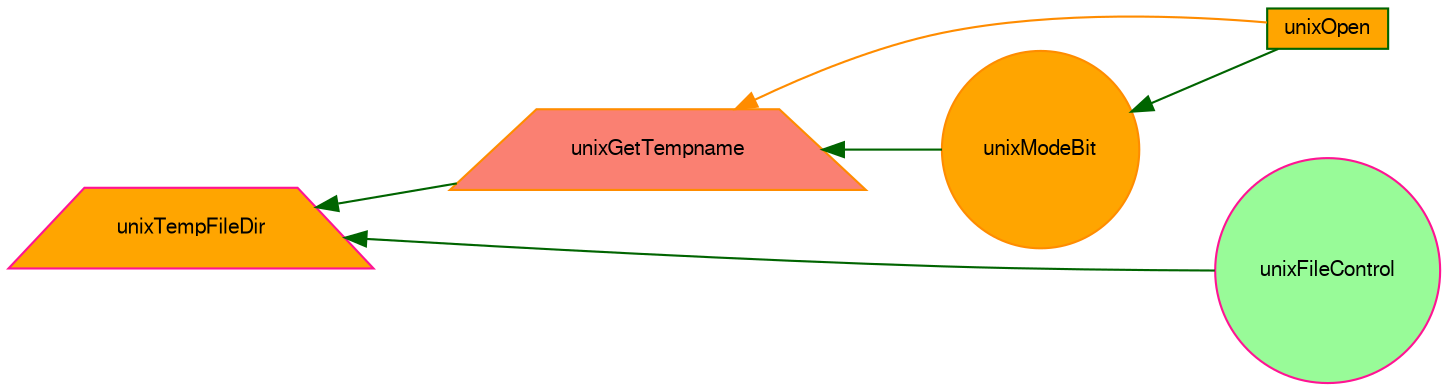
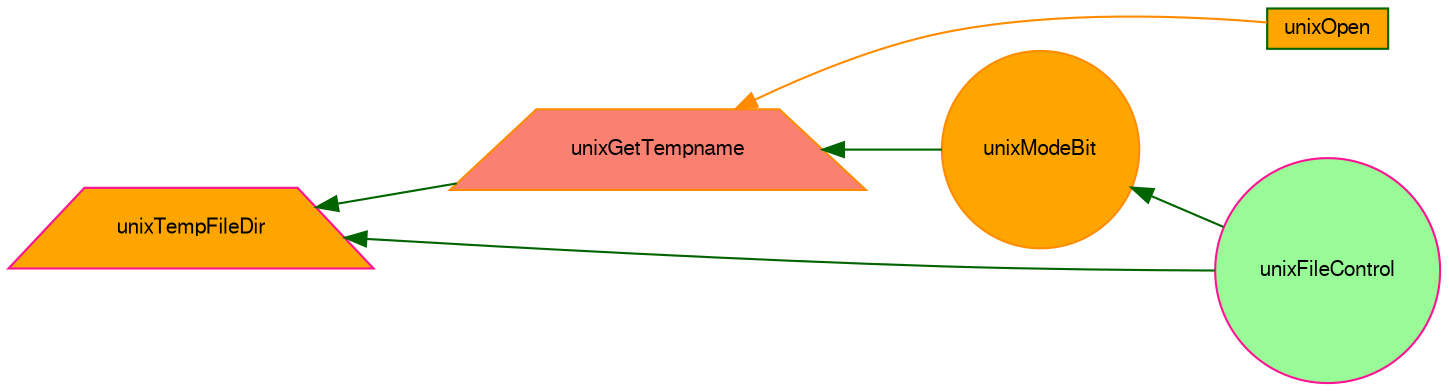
  digraph {
    rankdir=LR
    node [color=deeppink fillcolor=orange fontname=FreeSans fontsize=10 shape=trapezium style=filled]
    edge [color=darkgreen dir=back fontname=FreeSans fontsize=10 labelfontname=FreeSans labelfontsize=10 style=solid]
    n1 [fontcolor=black height=0.2 label=unixTempFileDir width=0.4]
    n2 [color=darkorange fillcolor=salmon height=0.2 label=unixGetTempname width=0.4]
    n3 [fillcolor=palegreen height=0.2 label=unixFileControl shape=circle width=0.4]
    n4 [color=darkorange height=0.2 label=unixModeBit shape=circle width=0.4]
    n5 [color=darkgreen height=0.2 label=unixOpen shape=box width=0.4]
    n1 -> n2
    n1 -> n3
    n2 -> n4
    n2 -> n5 [color=darkorange]
-   n4 -> n5
+   n4 -> n3
  }
